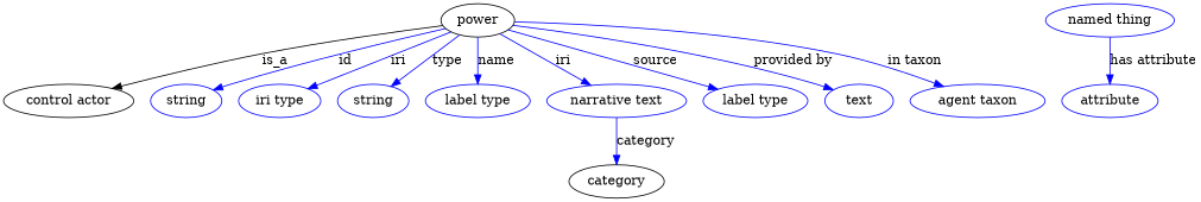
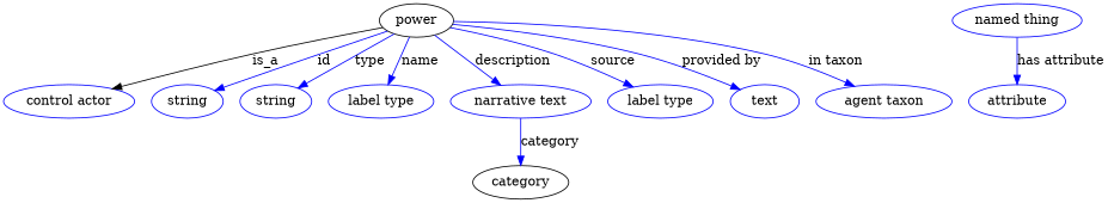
  digraph {
    node [color=blue]
    edge [color=blue style=solid]
    n1 [height=0.5 label=power width=1.1013 color=""]
-   "control actor" [height=0.5 width=1.9498 color=""]
+   "control actor" [height=0.5 width=1.9498]
    n3 [height=0.5 label=string width=1.0652]
-   n4 [height=0.5 label="iri type" width=1.2277]
    n5 [height=0.5 label=string width=1.0652]
    n6 [height=0.5 label="label type" width=1.5707]
    n7 [height=0.5 label="narrative text" width=2.0943]
    n8 [height=0.5 label="label type" width=1.5707]
    n9 [height=0.5 label=text width=1.0291]
    n10 [height=0.5 label="agent taxon" width=2.022]
    category [height=0.5 width=1.4263 color=""]
    n12 [height=0.5 label=attribute width=1.4443]
    n13 [height=0.5 label="named thing" width=1.9318]
    n1 -> "control actor" [label=is_a color="" style=""]
    n1 -> n3 [label=id]
-   n1 -> n4 [label=iri]
    n1 -> n5 [label=type]
    n1 -> n6 [label=name]
-   n1 -> n7 [label=iri]
+   n1 -> n7 [label=description]
    n1 -> n8 [label=source]
    n1 -> n9 [label="provided by"]
    n1 -> n10 [label="in taxon"]
    n7 -> category [label=category]
    n13 -> n12 [label="has attribute"]
  }
